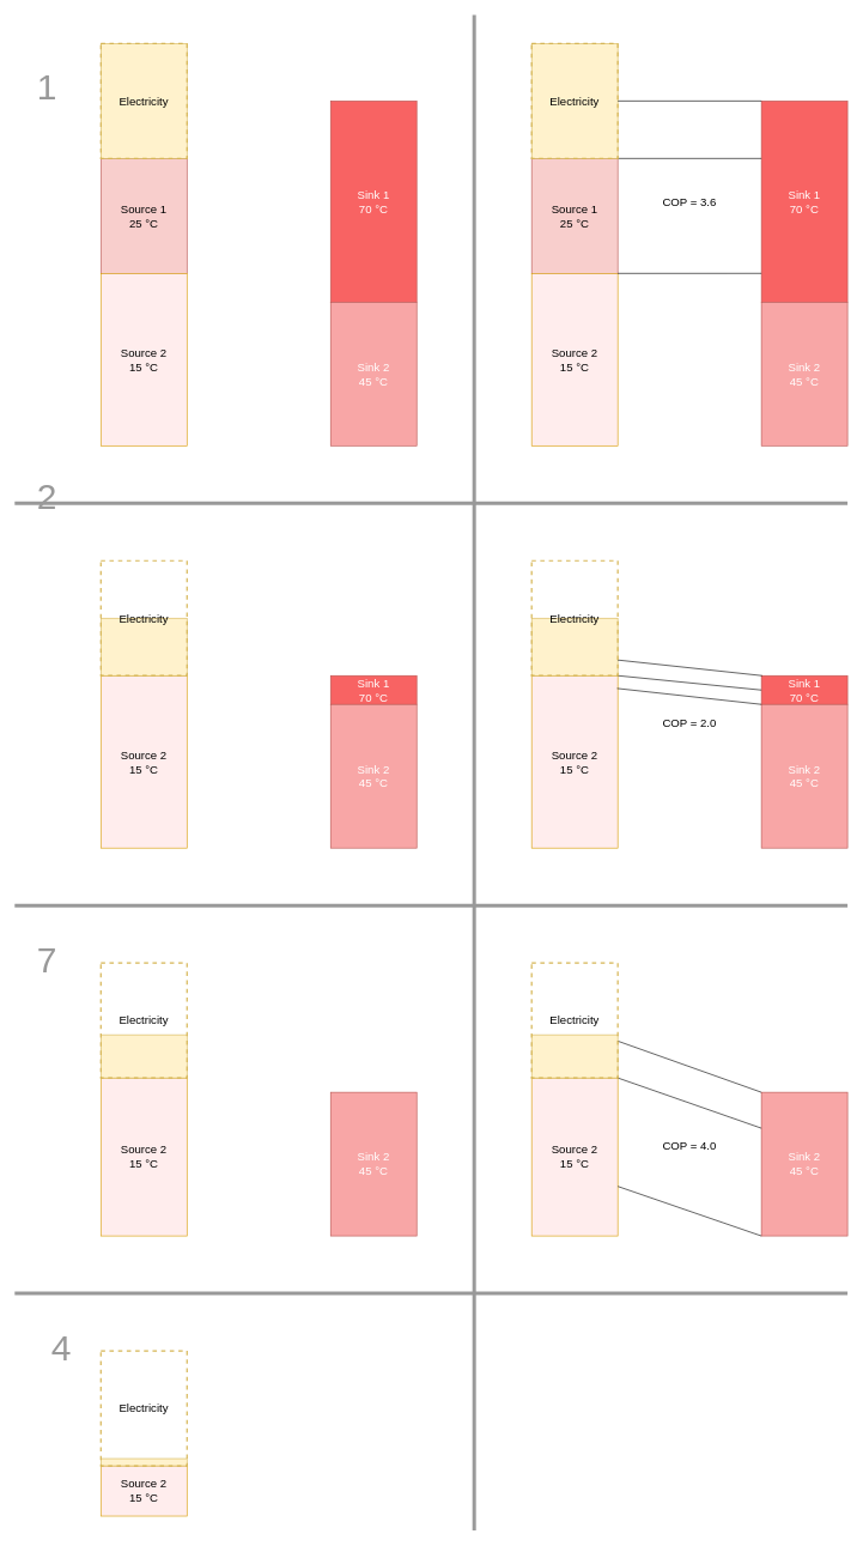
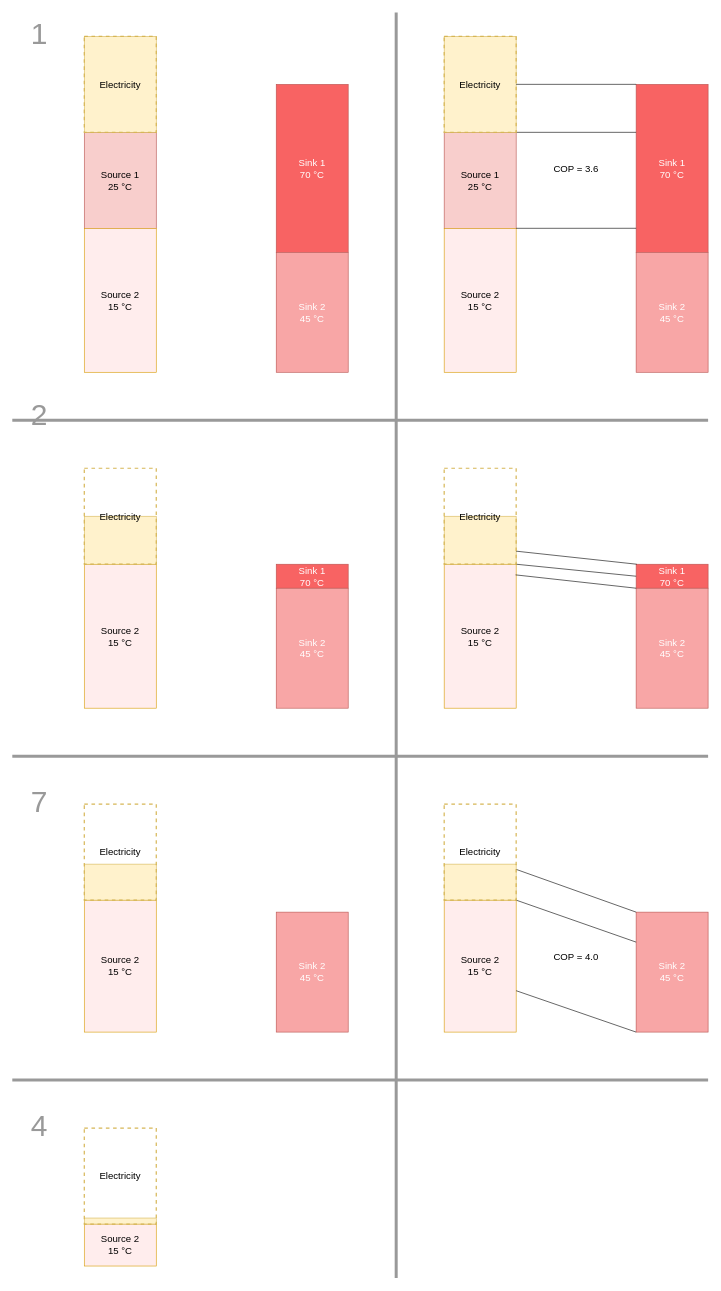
  <mxCell id="0" />
  <mxCell id="1" parent="0" />
  <mxCell id="2" value="Source 1&lt;br style=&quot;font-size: 16px;&quot;&gt;25 °C" style="rounded=0;whiteSpace=wrap;html=1;fillColor=#f8cecc;strokeColor=#b85450;fontSize=16;" parent="1" vertex="1"><mxGeometry x="140" y="220" width="120" height="160" as="geometry" /></mxCell>
  <mxCell id="3" value="Source 2&lt;br style=&quot;font-size: 16px;&quot;&gt;15 °C" style="rounded=0;whiteSpace=wrap;html=1;fillColor=#FFEDED;strokeColor=#d79b00;fontSize=16;" parent="1" vertex="1"><mxGeometry x="140" y="380" width="120" height="240" as="geometry" /></mxCell>
  <mxCell id="4" value="Sink 1&lt;br style=&quot;font-size: 16px;&quot;&gt;70 °C" style="rounded=0;whiteSpace=wrap;html=1;fillColor=#F86363;strokeColor=#b85450;fontSize=16;fontColor=#FFFFFF;" parent="1" vertex="1"><mxGeometry x="460" y="140" width="120" height="280" as="geometry" /></mxCell>
  <mxCell id="5" value="Sink 2&lt;br style=&quot;font-size: 16px;&quot;&gt;45 °C" style="rounded=0;whiteSpace=wrap;html=1;fillColor=#F8A6A6;strokeColor=#b85450;fontSize=16;fontColor=#FFFFFF;" parent="1" vertex="1"><mxGeometry x="460" y="420" width="120" height="200" as="geometry" /></mxCell>
  <mxCell id="6" value="Source 1&lt;br style=&quot;font-size: 16px;&quot;&gt;25 °C" style="rounded=0;whiteSpace=wrap;html=1;fillColor=#f8cecc;strokeColor=#b85450;fontSize=16;" parent="1" vertex="1"><mxGeometry x="740" y="220" width="120" height="160" as="geometry" /></mxCell>
  <mxCell id="7" value="Source 2&lt;br style=&quot;font-size: 16px;&quot;&gt;15 °C" style="rounded=0;whiteSpace=wrap;html=1;fillColor=#FFEDED;strokeColor=#d79b00;fontSize=16;" parent="1" vertex="1"><mxGeometry x="740" y="380" width="120" height="240" as="geometry" /></mxCell>
  <mxCell id="8" value="Sink 1&lt;br style=&quot;font-size: 16px;&quot;&gt;70 °C" style="rounded=0;whiteSpace=wrap;html=1;fillColor=#F86363;strokeColor=#b85450;fontSize=16;fontColor=#FFFFFF;" parent="1" vertex="1"><mxGeometry x="1060" y="140" width="120" height="280" as="geometry" /></mxCell>
  <mxCell id="9" value="Sink 2&lt;br style=&quot;font-size: 16px;&quot;&gt;45 °C" style="rounded=0;whiteSpace=wrap;html=1;fillColor=#F8A6A6;strokeColor=#b85450;fontSize=16;fontColor=#FFFFFF;" parent="1" vertex="1"><mxGeometry x="1060" y="420" width="120" height="200" as="geometry" /></mxCell>
  <mxCell id="10" value="" style="endArrow=none;html=1;rounded=0;exitX=1;exitY=1;exitDx=0;exitDy=0;entryX=0;entryY=0.857;entryDx=0;entryDy=0;entryPerimeter=0;" parent="1" source="6" target="8" edge="1"><mxGeometry width="50" height="50" relative="1" as="geometry"><mxPoint x="940" y="260" as="sourcePoint" /><mxPoint x="990" y="210" as="targetPoint" /></mxGeometry></mxCell>
  <mxCell id="11" value="" style="endArrow=none;html=1;rounded=0;exitX=1;exitY=0;exitDx=0;exitDy=0;" parent="1" source="6" edge="1"><mxGeometry width="50" height="50" relative="1" as="geometry"><mxPoint x="870" y="390" as="sourcePoint" /><mxPoint x="1060" y="220" as="targetPoint" /></mxGeometry></mxCell>
  <mxCell id="12" value="" style="rounded=0;whiteSpace=wrap;html=1;fillColor=#fff2cc;strokeColor=#d6b656;" parent="1" vertex="1"><mxGeometry x="740" y="60" width="120" height="160" as="geometry" /></mxCell>
  <mxCell id="13" value="" style="endArrow=none;html=1;rounded=0;exitX=1;exitY=0.5;exitDx=0;exitDy=0;entryX=0;entryY=0;entryDx=0;entryDy=0;" parent="1" source="41" target="8" edge="1"><mxGeometry width="50" height="50" relative="1" as="geometry"><mxPoint x="870" y="230" as="sourcePoint" /><mxPoint x="1070" y="230" as="targetPoint" /></mxGeometry></mxCell>
  <mxCell id="14" value="Source 2&lt;br style=&quot;font-size: 16px;&quot;&gt;15 °C" style="rounded=0;whiteSpace=wrap;html=1;fillColor=#FFEDED;strokeColor=#d79b00;fontSize=16;" parent="1" vertex="1"><mxGeometry x="140" y="940" width="120" height="240" as="geometry" /></mxCell>
  <mxCell id="15" value="Sink 1&lt;br style=&quot;font-size: 16px;&quot;&gt;70 °C" style="rounded=0;whiteSpace=wrap;html=1;fillColor=#F86363;strokeColor=#b85450;fontSize=16;fontColor=#FFFFFF;" parent="1" vertex="1"><mxGeometry x="460" y="940" width="120" height="40" as="geometry" /></mxCell>
  <mxCell id="16" value="Sink 2&lt;br style=&quot;font-size: 16px;&quot;&gt;45 °C" style="rounded=0;whiteSpace=wrap;html=1;fillColor=#F8A6A6;strokeColor=#b85450;fontSize=16;fontColor=#FFFFFF;" parent="1" vertex="1"><mxGeometry x="460" y="980" width="120" height="200" as="geometry" /></mxCell>
  <mxCell id="17" value="" style="rounded=0;whiteSpace=wrap;html=1;fillColor=#fff2cc;strokeColor=#d6b656;" parent="1" vertex="1"><mxGeometry x="140" y="860" width="120" height="80" as="geometry" /></mxCell>
  <mxCell id="18" value="Source 2&lt;br style=&quot;font-size: 16px;&quot;&gt;15 °C" style="rounded=0;whiteSpace=wrap;html=1;fillColor=#FFEDED;strokeColor=#d79b00;fontSize=16;" parent="1" vertex="1"><mxGeometry x="740" y="940" width="120" height="240" as="geometry" /></mxCell>
  <mxCell id="19" value="Sink 1&lt;br style=&quot;font-size: 16px;&quot;&gt;70 °C" style="rounded=0;whiteSpace=wrap;html=1;fillColor=#F86363;strokeColor=#b85450;fontSize=16;fontColor=#FFFFFF;" parent="1" vertex="1"><mxGeometry x="1060" y="940" width="120" height="40" as="geometry" /></mxCell>
  <mxCell id="20" value="Sink 2&lt;br style=&quot;font-size: 16px;&quot;&gt;45 °C" style="rounded=0;whiteSpace=wrap;html=1;fillColor=#F8A6A6;strokeColor=#b85450;fontSize=16;fontColor=#FFFFFF;" parent="1" vertex="1"><mxGeometry x="1060" y="980" width="120" height="200" as="geometry" /></mxCell>
  <mxCell id="21" value="" style="rounded=0;whiteSpace=wrap;html=1;fillColor=#fff2cc;strokeColor=#d6b656;" parent="1" vertex="1"><mxGeometry x="740" y="860" width="120" height="80" as="geometry" /></mxCell>
  <mxCell id="22" value="" style="endArrow=none;html=1;rounded=0;entryX=0;entryY=0.5;entryDx=0;entryDy=0;exitX=1;exitY=0;exitDx=0;exitDy=0;" parent="1" source="18" target="19" edge="1"><mxGeometry width="50" height="50" relative="1" as="geometry"><mxPoint x="860" y="954" as="sourcePoint" /><mxPoint x="1080" y="910" as="targetPoint" /></mxGeometry></mxCell>
  <mxCell id="23" value="" style="endArrow=none;html=1;rounded=0;exitX=0.992;exitY=0.074;exitDx=0;exitDy=0;entryX=0;entryY=1;entryDx=0;entryDy=0;exitPerimeter=0;" parent="1" source="18" target="19" edge="1"><mxGeometry width="50" height="50" relative="1" as="geometry"><mxPoint x="869" y="964" as="sourcePoint" /><mxPoint x="1070" y="964" as="targetPoint" /></mxGeometry></mxCell>
  <mxCell id="24" value="" style="endArrow=none;html=1;rounded=0;exitX=0.999;exitY=0.864;exitDx=0;exitDy=0;entryX=-0.002;entryY=0.355;entryDx=0;entryDy=0;entryPerimeter=0;exitPerimeter=0;" parent="1" source="42" edge="1"><mxGeometry width="50" height="50" relative="1" as="geometry"><mxPoint x="860" y="940" as="sourcePoint" /><mxPoint x="1061" y="940" as="targetPoint" /></mxGeometry></mxCell>
  <mxCell id="25" value="&lt;font style=&quot;font-size: 16px;&quot;&gt;COP = 3.6&lt;/font&gt;" style="text;html=1;strokeColor=none;fillColor=none;align=center;verticalAlign=middle;whiteSpace=wrap;rounded=0;" parent="1" vertex="1"><mxGeometry x="890" y="265" width="140" height="30" as="geometry" /></mxCell>
- <mxCell id="26" value="&lt;font style=&quot;font-size: 16px;&quot;&gt;COP = 2.0&lt;/font&gt;" style="text;html=1;strokeColor=none;fillColor=none;align=center;verticalAlign=middle;whiteSpace=wrap;rounded=0;" parent="1" vertex="1"><mxGeometry x="890" y="990" width="140" height="30" as="geometry" /></mxCell>
  <mxCell id="27" value="Source 2&lt;br style=&quot;font-size: 16px;&quot;&gt;15 °C" style="rounded=0;whiteSpace=wrap;html=1;fillColor=#FFEDED;strokeColor=#d79b00;fontSize=16;" parent="1" vertex="1"><mxGeometry x="140" y="1500" width="120" height="220" as="geometry" /></mxCell>
  <mxCell id="28" value="Sink 2&lt;br style=&quot;font-size: 16px;&quot;&gt;45 °C" style="rounded=0;whiteSpace=wrap;html=1;fillColor=#F8A6A6;strokeColor=#b85450;fontSize=16;fontColor=#FFFFFF;" parent="1" vertex="1"><mxGeometry x="460" y="1520" width="120" height="200" as="geometry" /></mxCell>
  <mxCell id="29" value="" style="rounded=0;whiteSpace=wrap;html=1;fillColor=#fff2cc;strokeColor=#d6b656;" parent="1" vertex="1"><mxGeometry x="140" y="1440" width="120" height="60" as="geometry" /></mxCell>
  <mxCell id="30" value="Source 2&lt;br style=&quot;font-size: 16px;&quot;&gt;15 °C" style="rounded=0;whiteSpace=wrap;html=1;fillColor=#FFEDED;strokeColor=#d79b00;fontSize=16;" parent="1" vertex="1"><mxGeometry x="740" y="1500" width="120" height="220" as="geometry" /></mxCell>
  <mxCell id="31" value="Sink 2&lt;br style=&quot;font-size: 16px;&quot;&gt;45 °C" style="rounded=0;whiteSpace=wrap;html=1;fillColor=#F8A6A6;strokeColor=#b85450;fontSize=16;fontColor=#FFFFFF;" parent="1" vertex="1"><mxGeometry x="1060" y="1520" width="120" height="200" as="geometry" /></mxCell>
  <mxCell id="32" value="" style="rounded=0;whiteSpace=wrap;html=1;fillColor=#fff2cc;strokeColor=#d6b656;" parent="1" vertex="1"><mxGeometry x="740" y="1440" width="120" height="60" as="geometry" /></mxCell>
  <mxCell id="33" value="" style="endArrow=none;html=1;rounded=0;exitX=0.998;exitY=0.679;exitDx=0;exitDy=0;entryX=0;entryY=0;entryDx=0;entryDy=0;exitPerimeter=0;" parent="1" source="43" target="31" edge="1"><mxGeometry width="50" height="50" relative="1" as="geometry"><mxPoint x="860" y="1390" as="sourcePoint" /><mxPoint x="1060" y="1403" as="targetPoint" /></mxGeometry></mxCell>
  <mxCell id="34" value="" style="endArrow=none;html=1;rounded=0;exitX=0.999;exitY=0.647;exitDx=0;exitDy=0;entryX=0;entryY=0.25;entryDx=0;entryDy=0;exitPerimeter=0;" parent="1" target="31" edge="1"><mxGeometry width="50" height="50" relative="1" as="geometry"><mxPoint x="860" y="1500" as="sourcePoint" /><mxPoint x="1060" y="1552" as="targetPoint" /></mxGeometry></mxCell>
  <mxCell id="35" value="" style="endArrow=none;html=1;rounded=0;exitX=0.999;exitY=0.647;exitDx=0;exitDy=0;exitPerimeter=0;entryX=0;entryY=1;entryDx=0;entryDy=0;" parent="1" target="31" edge="1"><mxGeometry width="50" height="50" relative="1" as="geometry"><mxPoint x="860" y="1651" as="sourcePoint" /><mxPoint x="1060" y="1700" as="targetPoint" /></mxGeometry></mxCell>
  <mxCell id="36" value="&lt;font style=&quot;font-size: 16px;&quot;&gt;COP = 4.0&lt;/font&gt;" style="text;html=1;strokeColor=none;fillColor=none;align=center;verticalAlign=middle;whiteSpace=wrap;rounded=0;" parent="1" vertex="1"><mxGeometry x="890" y="1580" width="140" height="30" as="geometry" /></mxCell>
  <mxCell id="37" value="Source 2&lt;br style=&quot;font-size: 16px;&quot;&gt;15 °C" style="rounded=0;whiteSpace=wrap;html=1;fillColor=#FFEDED;strokeColor=#d79b00;fontSize=16;" parent="1" vertex="1"><mxGeometry x="140" y="2040" width="120" height="70" as="geometry" /></mxCell>
  <mxCell id="38" value="" style="rounded=0;whiteSpace=wrap;html=1;fillColor=#fff2cc;strokeColor=#d6b656;" parent="1" vertex="1"><mxGeometry x="140" y="2030" width="120" height="10" as="geometry" /></mxCell>
  <mxCell id="39" value="" style="endArrow=none;html=1;rounded=0;strokeWidth=5;strokeColor=#999999;" parent="1" edge="1"><mxGeometry width="50" height="50" relative="1" as="geometry"><mxPoint x="660" y="2130" as="sourcePoint" /><mxPoint x="660" y="20" as="targetPoint" /></mxGeometry></mxCell>
  <mxCell id="40" value="" style="endArrow=none;html=1;rounded=0;strokeWidth=5;strokeColor=#999999;" parent="1" edge="1"><mxGeometry width="50" height="50" relative="1" as="geometry"><mxPoint x="1180" y="700" as="sourcePoint" /><mxPoint y="700" as="targetPoint" x="20" /></mxGeometry></mxCell>
  <mxCell id="41" value="&lt;font style=&quot;font-size: 16px;&quot;&gt;Electricity&lt;/font&gt;" style="rounded=0;whiteSpace=wrap;html=1;fillColor=none;strokeColor=#d6b656;dashed=1;strokeWidth=2;" parent="1" vertex="1"><mxGeometry x="740" y="60" width="120" height="160" as="geometry" /></mxCell>
  <mxCell id="42" value="&lt;font style=&quot;font-size: 16px;&quot;&gt;Electricity&lt;/font&gt;" style="rounded=0;whiteSpace=wrap;html=1;fillColor=none;strokeColor=#d6b656;dashed=1;strokeWidth=2;" parent="1" vertex="1"><mxGeometry x="740" y="780" width="120" height="160" as="geometry" /></mxCell>
  <mxCell id="43" value="&lt;font style=&quot;font-size: 16px;&quot;&gt;Electricity&lt;/font&gt;" style="rounded=0;whiteSpace=wrap;html=1;fillColor=none;strokeColor=#d6b656;dashed=1;strokeWidth=2;" parent="1" vertex="1"><mxGeometry x="740" y="1340" width="120" height="160" as="geometry" /></mxCell>
  <mxCell id="44" value="&lt;font style=&quot;font-size: 16px;&quot;&gt;Electricity&lt;/font&gt;" style="rounded=0;whiteSpace=wrap;html=1;fillColor=none;strokeColor=#d6b656;dashed=1;strokeWidth=2;" parent="1" vertex="1"><mxGeometry x="140" y="780" width="120" height="160" as="geometry" /></mxCell>
  <mxCell id="45" value="&lt;font style=&quot;font-size: 16px;&quot;&gt;Electricity&lt;/font&gt;" style="rounded=0;whiteSpace=wrap;html=1;fillColor=none;strokeColor=#d6b656;dashed=1;strokeWidth=2;" parent="1" vertex="1"><mxGeometry x="140" y="1880" width="120" height="160" as="geometry" /></mxCell>
  <mxCell id="46" value="&lt;font style=&quot;font-size: 16px;&quot;&gt;Electricity&lt;/font&gt;" style="rounded=0;whiteSpace=wrap;html=1;fillColor=none;strokeColor=#d6b656;dashed=1;strokeWidth=2;" parent="1" vertex="1"><mxGeometry x="140" y="1340" width="120" height="160" as="geometry" /></mxCell>
  <mxCell id="47" value="" style="endArrow=none;html=1;rounded=0;strokeWidth=5;strokeColor=#999999;" parent="1" edge="1"><mxGeometry width="50" height="50" relative="1" as="geometry"><mxPoint x="1180" y="1260" as="sourcePoint" /><mxPoint y="1260" as="targetPoint" x="20" /></mxGeometry></mxCell>
  <mxCell id="48" value="" style="endArrow=none;html=1;rounded=0;strokeWidth=5;strokeColor=#999999;" parent="1" edge="1"><mxGeometry width="50" height="50" relative="1" as="geometry"><mxPoint x="1180" y="1800" as="sourcePoint" /><mxPoint y="1800" as="targetPoint" x="20" /></mxGeometry></mxCell>
- <mxCell id="49" value="&lt;font color=&quot;#999999&quot; style=&quot;font-size: 50px;&quot;&gt;1&lt;/font&gt;" style="text;html=1;strokeColor=none;fillColor=none;align=center;verticalAlign=middle;whiteSpace=wrap;rounded=0;" parent="1" vertex="1"><mxGeometry x="20" y="85" width="90" height="70" as="geometry" /></mxCell>
+ <mxCell id="49" value="&lt;font color=&quot;#999999&quot; style=&quot;font-size: 50px;&quot;&gt;1&lt;/font&gt;" style="text;html=1;strokeColor=none;fillColor=none;align=center;verticalAlign=middle;whiteSpace=wrap;rounded=0;" parent="1" vertex="1"><mxGeometry y="20" width="90" height="70" as="geometry" x="20" /></mxCell>
  <mxCell id="50" value="" style="rounded=0;whiteSpace=wrap;html=1;fillColor=#fff2cc;strokeColor=#d6b656;" vertex="1" parent="1"><mxGeometry x="140" y="60" width="120" height="160" as="geometry" /></mxCell>
  <mxCell id="51" value="&lt;font color=&quot;#999999&quot; style=&quot;font-size: 50px;&quot;&gt;2&lt;/font&gt;" style="text;html=1;strokeColor=none;fillColor=none;align=center;verticalAlign=middle;whiteSpace=wrap;rounded=0;" parent="1" vertex="1"><mxGeometry x="20" y="655" width="90" height="70" as="geometry" /></mxCell>
  <mxCell id="52" value="&lt;font color=&quot;#999999&quot; style=&quot;font-size: 50px;&quot;&gt;7&lt;/font&gt;" style="text;html=1;strokeColor=none;fillColor=none;align=center;verticalAlign=middle;whiteSpace=wrap;rounded=0;" parent="1" vertex="1"><mxGeometry y="1300" width="90" height="70" as="geometry" x="20" /></mxCell>
- <mxCell id="53" value="&lt;font color=&quot;#999999&quot; style=&quot;font-size: 50px;&quot;&gt;4&lt;/font&gt;" style="text;html=1;strokeColor=none;fillColor=none;align=center;verticalAlign=middle;whiteSpace=wrap;rounded=0;" parent="1" vertex="1"><mxGeometry x="40" y="1840" width="90" height="70" as="geometry" /></mxCell>
+ <mxCell id="53" value="&lt;font color=&quot;#999999&quot; style=&quot;font-size: 50px;&quot;&gt;4&lt;/font&gt;" style="text;html=1;strokeColor=none;fillColor=none;align=center;verticalAlign=middle;whiteSpace=wrap;rounded=0;" parent="1" vertex="1"><mxGeometry y="1840" width="90" height="70" as="geometry" x="20" /></mxCell>
  <mxCell id="54" value="&lt;font style=&quot;font-size: 16px;&quot;&gt;Electricity&lt;/font&gt;" style="rounded=0;whiteSpace=wrap;html=1;fillColor=none;strokeColor=#d6b656;dashed=1;strokeWidth=2;" parent="1" vertex="1"><mxGeometry x="140" y="60" width="120" height="160" as="geometry" /></mxCell>
